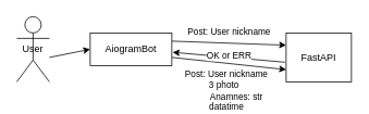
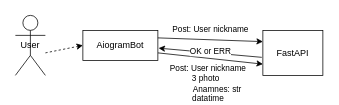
  <mxCell id="0" />
  <mxCell id="1" parent="0" />
  <mxCell id="2" value="User" style="shape=umlActor;whiteSpace=wrap;html=1;" parent="1" vertex="1"><mxGeometry x="20" y="20" width="40" height="80" as="geometry" /></mxCell>
  <mxCell id="3" value="&amp;nbsp; &amp;nbsp; &amp;nbsp; &amp;nbsp;Post: User nickname&lt;br&gt;&amp;nbsp; &amp;nbsp; &amp;nbsp;3 photo&lt;br&gt;&amp;nbsp; &amp;nbsp; &amp;nbsp; &amp;nbsp; &amp;nbsp; &amp;nbsp; &amp;nbsp; &amp;nbsp;Anamnes: str&lt;br&gt;&amp;nbsp; &amp;nbsp; &amp;nbsp; &amp;nbsp;datatime" style="edgeStyle=none;html=1;exitX=1;exitY=0.75;exitDx=0;exitDy=0;entryX=0;entryY=0.75;entryDx=0;entryDy=0;fontFamily=Helvetica;align=center;" edge="1" parent="1" source="4" target="7"><mxGeometry x="-0.143" y="-35" relative="1" as="geometry"><mxPoint as="offset" /></mxGeometry></mxCell>
  <mxCell id="4" value="AiogramBot" style="rounded=0;whiteSpace=wrap;html=1;" parent="1" vertex="1"><mxGeometry x="110" y="40" width="100" height="40" as="geometry" /></mxCell>
  <mxCell id="5" style="edgeStyle=none;html=1;exitX=-0.018;exitY=0.599;exitDx=0;exitDy=0;fontFamily=Helvetica;entryX=1.01;entryY=0.592;entryDx=0;entryDy=0;entryPerimeter=0;exitPerimeter=0;" edge="1" parent="1" source="7" target="4"><mxGeometry relative="1" as="geometry"><mxPoint x="400" y="140" as="targetPoint" /></mxGeometry></mxCell>
  <mxCell id="6" value="OK or ERR" style="edgeLabel;html=1;align=center;verticalAlign=middle;resizable=0;points=[];fontFamily=Helvetica;" vertex="1" connectable="0" parent="5"><mxGeometry x="0.233" y="-1" relative="1" as="geometry"><mxPoint x="16" as="offset" /></mxGeometry></mxCell>
  <mxCell id="7" value="FastAPI" style="rounded=0;whiteSpace=wrap;html=1;" parent="1" vertex="1"><mxGeometry x="350" y="40" width="80" height="60" as="geometry" /></mxCell>
- <mxCell id="8" value="" style="endArrow=classic;html=1;entryX=0;entryY=0.5;entryDx=0;entryDy=0;" edge="1" parent="1" source="2" target="4"><mxGeometry width="50" height="50" relative="1" as="geometry"><mxPoint x="310" y="-20" as="sourcePoint" /><mxPoint x="360" y="-70" as="targetPoint" /><Array as="points"><mxPoint x="60" y="70" /></Array></mxGeometry></mxCell>
+ <mxCell id="8" value="" style="endArrow=classic;html=1;entryX=0;entryY=0.5;entryDx=0;entryDy=0;dashed=1;" edge="1" parent="1" source="2" target="4"><mxGeometry width="50" height="50" relative="1" as="geometry"><mxPoint x="310" y="-20" as="sourcePoint" /><mxPoint x="360" y="-70" as="targetPoint" /><Array as="points"><mxPoint x="60" y="70" /></Array></mxGeometry></mxCell>
  <mxCell id="9" value="Post: User nickname" style="endArrow=classic;html=1;exitX=1;exitY=0.25;exitDx=0;exitDy=0;entryX=0;entryY=0.25;entryDx=0;entryDy=0;fontFamily=Helvetica;align=center;" edge="1" parent="1" source="4" target="7"><mxGeometry y="15" width="50" height="50" relative="1" as="geometry"><mxPoint x="280" y="90" as="sourcePoint" /><mxPoint x="330" y="40" as="targetPoint" /><mxPoint as="offset" /></mxGeometry></mxCell>
